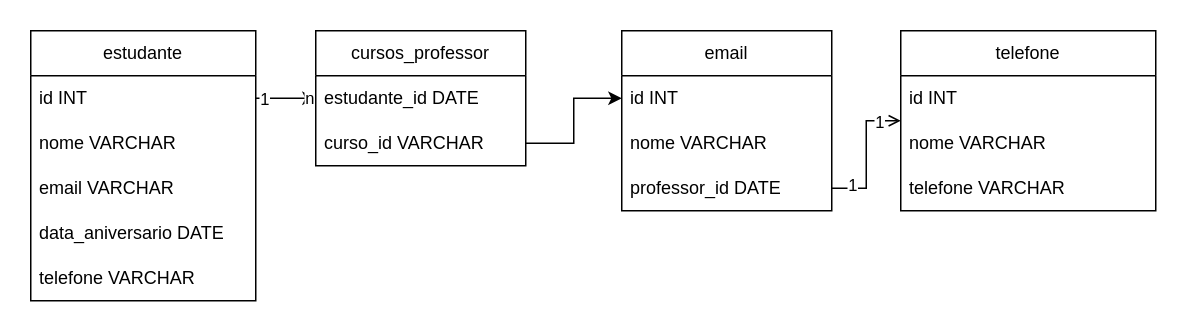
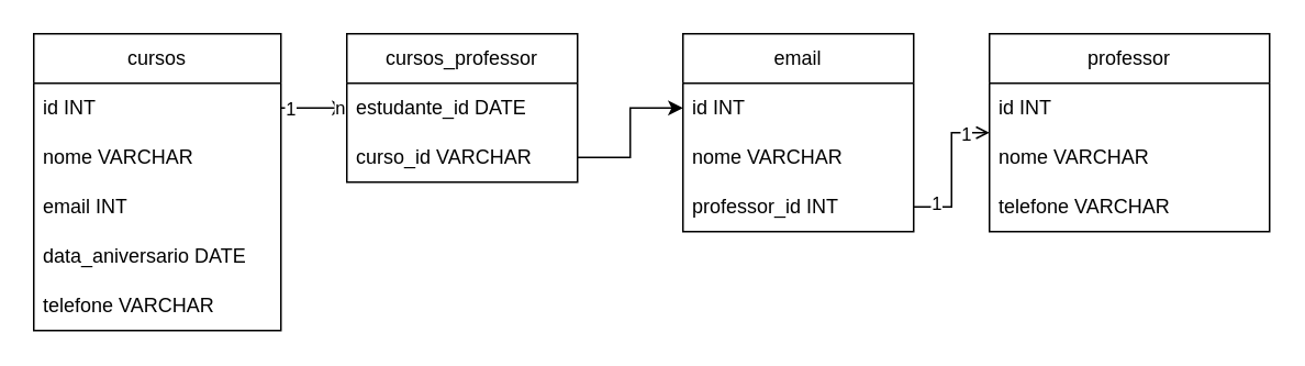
  <mxCell id="0" />
  <mxCell id="1" parent="0" />
- <mxCell id="2" value="estudante" style="swimlane;fontStyle=0;childLayout=stackLayout;horizontal=1;startSize=30;horizontalStack=0;resizeParent=1;resizeParentMax=0;resizeLast=0;collapsible=1;marginBottom=0;whiteSpace=wrap;html=1;" vertex="1" parent="1"><mxGeometry x="20" y="20" width="150" height="180" as="geometry" /></mxCell>
+ <mxCell id="2" value="cursos" style="swimlane;fontStyle=0;childLayout=stackLayout;horizontal=1;startSize=30;horizontalStack=0;resizeParent=1;resizeParentMax=0;resizeLast=0;collapsible=1;marginBottom=0;whiteSpace=wrap;html=1;" vertex="1" parent="1"><mxGeometry x="20" y="20" width="150" height="180" as="geometry" /></mxCell>
  <mxCell id="3" value="id INT" style="text;strokeColor=none;fillColor=none;align=left;verticalAlign=middle;spacingLeft=4;spacingRight=4;overflow=hidden;points=[[0,0.5],[1,0.5]];portConstraint=eastwest;rotatable=0;whiteSpace=wrap;html=1;" vertex="1" parent="2"><mxGeometry y="30" width="150" height="30" as="geometry" /></mxCell>
  <mxCell id="4" value="nome VARCHAR" style="text;strokeColor=none;fillColor=none;align=left;verticalAlign=middle;spacingLeft=4;spacingRight=4;overflow=hidden;points=[[0,0.5],[1,0.5]];portConstraint=eastwest;rotatable=0;whiteSpace=wrap;html=1;" vertex="1" parent="2"><mxGeometry y="60" width="150" height="30" as="geometry" /></mxCell>
- <mxCell id="5" value="email VARCHAR" style="text;strokeColor=none;fillColor=none;align=left;verticalAlign=middle;spacingLeft=4;spacingRight=4;overflow=hidden;points=[[0,0.5],[1,0.5]];portConstraint=eastwest;rotatable=0;whiteSpace=wrap;html=1;" vertex="1" parent="2"><mxGeometry y="90" width="150" height="30" as="geometry" /></mxCell>
+ <mxCell id="5" value="email INT" style="text;strokeColor=none;fillColor=none;align=left;verticalAlign=middle;spacingLeft=4;spacingRight=4;overflow=hidden;points=[[0,0.5],[1,0.5]];portConstraint=eastwest;rotatable=0;whiteSpace=wrap;html=1;" vertex="1" parent="2"><mxGeometry y="90" width="150" height="30" as="geometry" /></mxCell>
  <mxCell id="6" value="data_aniversario DATE" style="text;strokeColor=none;fillColor=none;align=left;verticalAlign=middle;spacingLeft=4;spacingRight=4;overflow=hidden;points=[[0,0.5],[1,0.5]];portConstraint=eastwest;rotatable=0;whiteSpace=wrap;html=1;" vertex="1" parent="2"><mxGeometry y="120" width="150" height="30" as="geometry" /></mxCell>
  <mxCell id="7" value="telefone VARCHAR" style="text;strokeColor=none;fillColor=none;align=left;verticalAlign=middle;spacingLeft=4;spacingRight=4;overflow=hidden;points=[[0,0.5],[1,0.5]];portConstraint=eastwest;rotatable=0;whiteSpace=wrap;html=1;" vertex="1" parent="2"><mxGeometry y="150" width="150" height="30" as="geometry" /></mxCell>
  <mxCell id="8" value="email" style="swimlane;fontStyle=0;childLayout=stackLayout;horizontal=1;startSize=30;horizontalStack=0;resizeParent=1;resizeParentMax=0;resizeLast=0;collapsible=1;marginBottom=0;whiteSpace=wrap;html=1;" vertex="1" parent="1"><mxGeometry x="414" y="20" width="140" height="120" as="geometry" /></mxCell>
  <mxCell id="9" value="id INT" style="text;strokeColor=none;fillColor=none;align=left;verticalAlign=middle;spacingLeft=4;spacingRight=4;overflow=hidden;points=[[0,0.5],[1,0.5]];portConstraint=eastwest;rotatable=0;whiteSpace=wrap;html=1;" vertex="1" parent="8"><mxGeometry y="30" width="140" height="30" as="geometry" /></mxCell>
  <mxCell id="10" value="nome VARCHAR" style="text;strokeColor=none;fillColor=none;align=left;verticalAlign=middle;spacingLeft=4;spacingRight=4;overflow=hidden;points=[[0,0.5],[1,0.5]];portConstraint=eastwest;rotatable=0;whiteSpace=wrap;html=1;" vertex="1" parent="8"><mxGeometry y="60" width="140" height="30" as="geometry" /></mxCell>
- <mxCell id="11" value="professor_id DATE" style="text;strokeColor=none;fillColor=none;align=left;verticalAlign=middle;spacingLeft=4;spacingRight=4;overflow=hidden;points=[[0,0.5],[1,0.5]];portConstraint=eastwest;rotatable=0;whiteSpace=wrap;html=1;" vertex="1" parent="8"><mxGeometry y="90" width="140" height="30" as="geometry" /></mxCell>
- <mxCell id="12" value="telefone" style="swimlane;fontStyle=0;childLayout=stackLayout;horizontal=1;startSize=30;horizontalStack=0;resizeParent=1;resizeParentMax=0;resizeLast=0;collapsible=1;marginBottom=0;whiteSpace=wrap;html=1;" vertex="1" parent="1"><mxGeometry x="600" y="20" width="170" height="120" as="geometry" /></mxCell>
+ <mxCell id="11" value="professor_id INT" style="text;strokeColor=none;fillColor=none;align=left;verticalAlign=middle;spacingLeft=4;spacingRight=4;overflow=hidden;points=[[0,0.5],[1,0.5]];portConstraint=eastwest;rotatable=0;whiteSpace=wrap;html=1;" vertex="1" parent="8"><mxGeometry y="90" width="140" height="30" as="geometry" /></mxCell>
+ <mxCell id="12" value="professor" style="swimlane;fontStyle=0;childLayout=stackLayout;horizontal=1;startSize=30;horizontalStack=0;resizeParent=1;resizeParentMax=0;resizeLast=0;collapsible=1;marginBottom=0;whiteSpace=wrap;html=1;" vertex="1" parent="1"><mxGeometry x="600" y="20" width="170" height="120" as="geometry" /></mxCell>
  <mxCell id="13" value="id INT" style="text;strokeColor=none;fillColor=none;align=left;verticalAlign=middle;spacingLeft=4;spacingRight=4;overflow=hidden;points=[[0,0.5],[1,0.5]];portConstraint=eastwest;rotatable=0;whiteSpace=wrap;html=1;" vertex="1" parent="12"><mxGeometry y="30" width="170" height="30" as="geometry" /></mxCell>
  <mxCell id="14" value="nome VARCHAR" style="text;strokeColor=none;fillColor=none;align=left;verticalAlign=middle;spacingLeft=4;spacingRight=4;overflow=hidden;points=[[0,0.5],[1,0.5]];portConstraint=eastwest;rotatable=0;whiteSpace=wrap;html=1;" vertex="1" parent="12"><mxGeometry y="60" width="170" height="30" as="geometry" /></mxCell>
  <mxCell id="15" value="telefone VARCHAR" style="text;strokeColor=none;fillColor=none;align=left;verticalAlign=middle;spacingLeft=4;spacingRight=4;overflow=hidden;points=[[0,0.5],[1,0.5]];portConstraint=eastwest;rotatable=0;whiteSpace=wrap;html=1;" vertex="1" parent="12"><mxGeometry y="90" width="170" height="30" as="geometry" /></mxCell>
  <mxCell id="16" value="cursos_professor" style="swimlane;fontStyle=0;childLayout=stackLayout;horizontal=1;startSize=30;horizontalStack=0;resizeParent=1;resizeParentMax=0;resizeLast=0;collapsible=1;marginBottom=0;whiteSpace=wrap;html=1;" vertex="1" parent="1"><mxGeometry x="210" y="20" width="140" height="90" as="geometry" /></mxCell>
  <mxCell id="17" value="estudante_id DATE" style="text;strokeColor=none;fillColor=none;align=left;verticalAlign=middle;spacingLeft=4;spacingRight=4;overflow=hidden;points=[[0,0.5],[1,0.5]];portConstraint=eastwest;rotatable=0;whiteSpace=wrap;html=1;" vertex="1" parent="16"><mxGeometry y="30" width="140" height="30" as="geometry" /></mxCell>
  <mxCell id="18" value="curso_id VARCHAR" style="text;strokeColor=none;fillColor=none;align=left;verticalAlign=middle;spacingLeft=4;spacingRight=4;overflow=hidden;points=[[0,0.5],[1,0.5]];portConstraint=eastwest;rotatable=0;whiteSpace=wrap;html=1;" vertex="1" parent="16"><mxGeometry y="60" width="140" height="30" as="geometry" /></mxCell>
  <mxCell id="19" value="" style="edgeStyle=orthogonalEdgeStyle;rounded=0;orthogonalLoop=1;jettySize=auto;html=1;entryX=0;entryY=0.5;entryDx=0;entryDy=0;" edge="1" parent="1" source="3" target="17"><mxGeometry relative="1" as="geometry" /></mxCell>
  <mxCell id="20" value="1" style="edgeLabel;html=1;align=center;verticalAlign=middle;resizable=0;points=[];" connectable="0" vertex="1" parent="19"><mxGeometry x="-0.748" relative="1" as="geometry"><mxPoint as="offset" /></mxGeometry></mxCell>
  <mxCell id="21" value="n" style="edgeLabel;html=1;align=center;verticalAlign=middle;resizable=0;points=[];" connectable="0" vertex="1" parent="19"><mxGeometry x="0.741" y="1" relative="1" as="geometry"><mxPoint as="offset" /></mxGeometry></mxCell>
  <mxCell id="22" style="edgeStyle=orthogonalEdgeStyle;rounded=0;orthogonalLoop=1;jettySize=auto;html=1;" edge="1" parent="1" source="18" target="9"><mxGeometry relative="1" as="geometry" /></mxCell>
  <mxCell id="23" style="edgeStyle=orthogonalEdgeStyle;rounded=0;orthogonalLoop=1;jettySize=auto;html=1;entryX=0;entryY=0.5;entryDx=0;entryDy=0;endArrow=open;" edge="1" parent="1" source="11" target="12"><mxGeometry relative="1" as="geometry" /></mxCell>
  <mxCell id="24" value="1" style="edgeLabel;html=1;align=center;verticalAlign=middle;resizable=0;points=[];" connectable="0" vertex="1" parent="23"><mxGeometry x="-0.723" y="3" relative="1" as="geometry"><mxPoint as="offset" /></mxGeometry></mxCell>
  <mxCell id="25" value="1" style="edgeLabel;html=1;align=center;verticalAlign=middle;resizable=0;points=[];" connectable="0" vertex="1" parent="23"><mxGeometry x="0.674" relative="1" as="geometry"><mxPoint as="offset" /></mxGeometry></mxCell>
